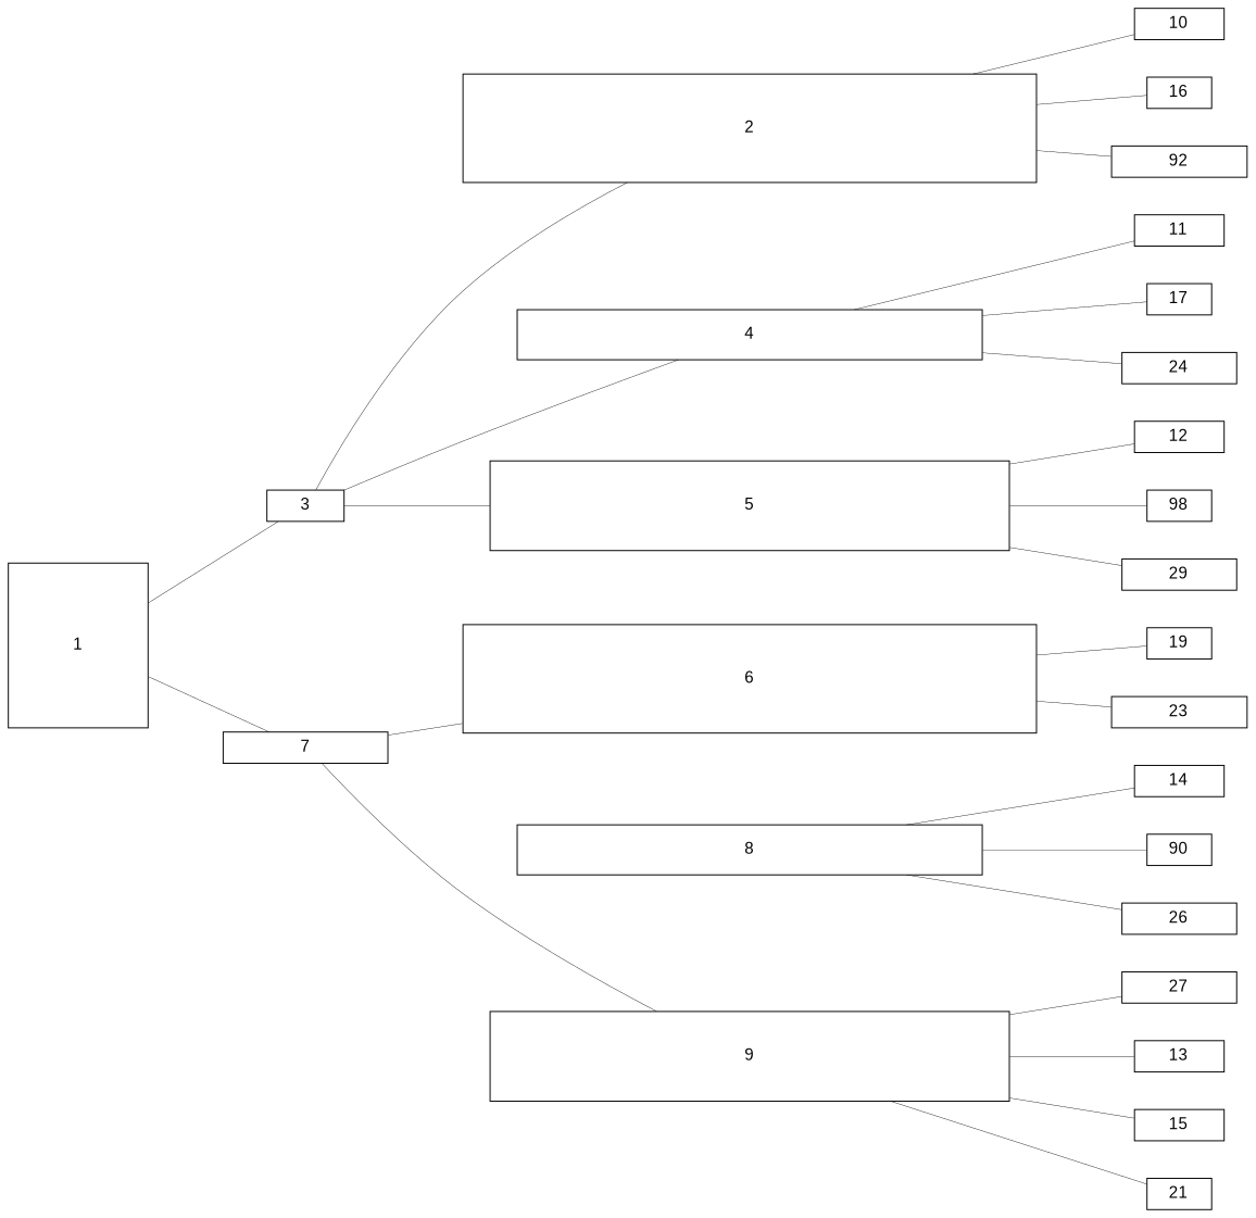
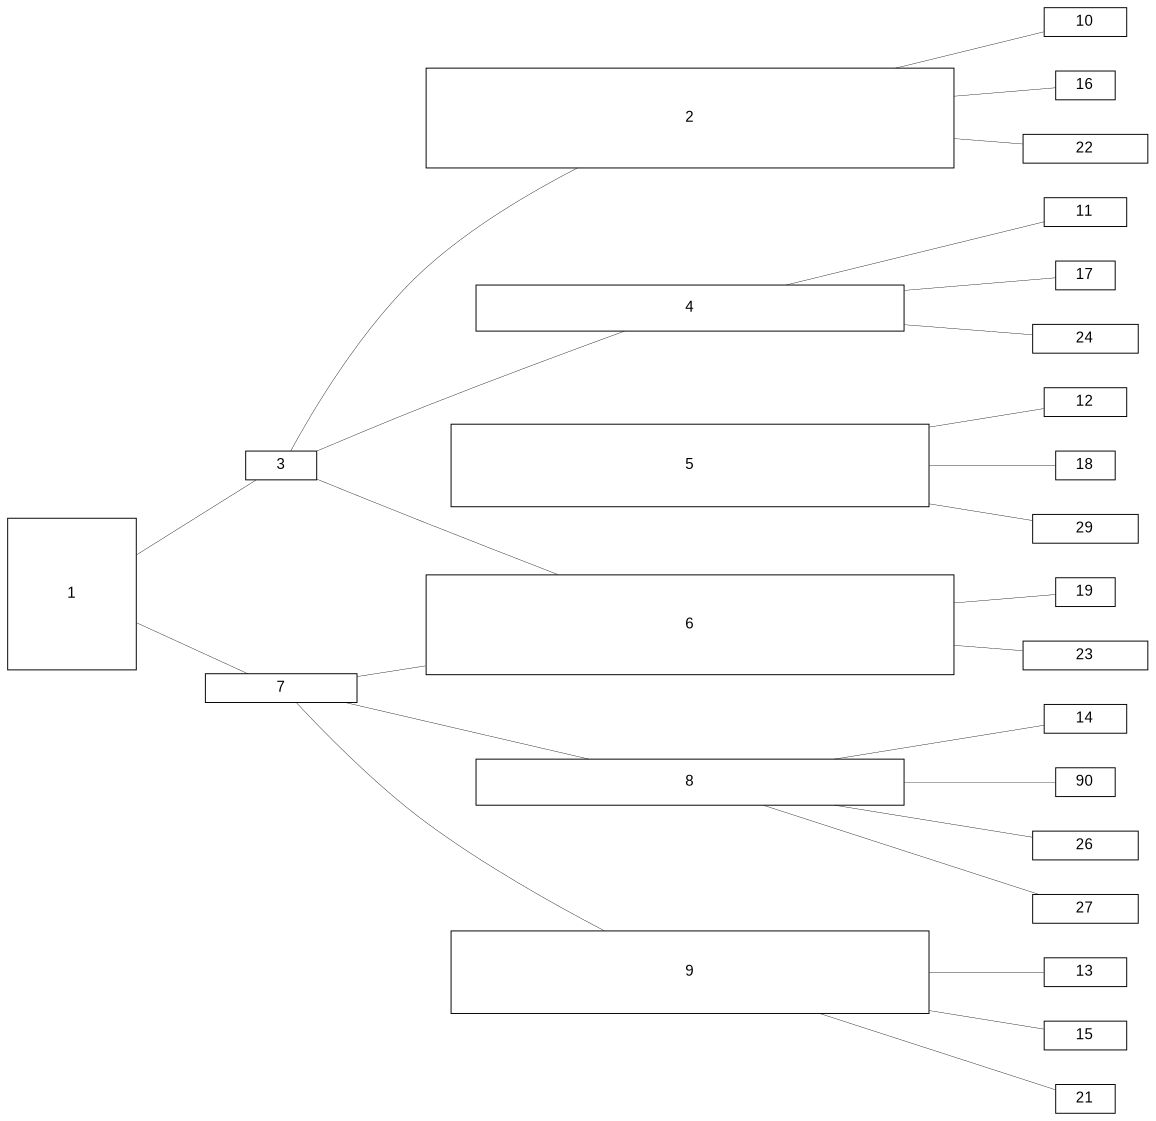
  graph {
    fontname=Arial
    fontsize=8
    rankdir=LR
    splines=true
    node [fillcolor=none fixedsize=true fontname=Arial fontsize=8 margin=0 penwidth=0.5 shape=rect]
    edge [dir=none penwidth=0.2]
    1 [height=1.096 width=0.935]
    2 [height=0.722 width=3.819]
    3 [height=0.207 width=0.515]
    4 [height=0.339 width=3.093]
    5 [height=0.594 width=3.465]
    6 [height=0.722 width=3.819]
    7 [height=0.207 width=1.100]
    8 [height=0.339 width=3.093]
    9 [height=0.594 width=3.465]
    10 [height=0.207 width=0.592]
    11 [height=0.207 width=0.592]
    12 [height=0.207 width=0.592]
    13 [height=0.207 width=0.592]
    14 [height=0.207 width=0.592]
    15 [height=0.207 width=0.592]
    16 [height=0.207 width=0.431]
    17 [height=0.207 width=0.431]
-   18 [height=0.207 width=0.431 label=98]
+   18 [height=0.207 width=0.431]
    19 [height=0.207 width=0.431]
    n20 [height=0.207 label=90 width=0.431]
    21 [height=0.207 width=0.431]
-   22 [height=0.207 width=0.899 label=92]
+   22 [height=0.207 width=0.899]
    23 [height=0.207 width=0.899]
    24 [height=0.207 width=0.759]
    n25 [height=0.207 label=29 width=0.759]
    26 [height=0.207 width=0.759]
    27 [height=0.207 width=0.759]
    subgraph sub_1 {
      1
      2
      3
      4
      5
      6
      7
      8
      9
      10
      11
      12
      13
      14
      15
      16
      17
      18
      19
      n20
      21
      22
      23
      24
      n25
      26
      27
    }
    1 -- 3
    1 -- 7
    2 -- 10
    2 -- 16
    2 -- 22
    3 -- 2
    3 -- 4
-   3 -- 5
+   3 -- 6
    4 -- 11
    4 -- 17
    4 -- 24
    5 -- 12
    5 -- 18
    5 -- n25
    6 -- 19
    6 -- 23
    7 -- 6
+   7 -- 8
    7 -- 9
    8 -- 14
    8 -- n20
    8 -- 26
    9 -- 13
    9 -- 15
    9 -- 21
-   9 -- 27
+   8 -- 27
  }
